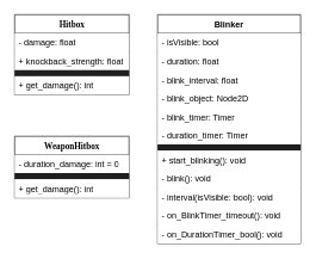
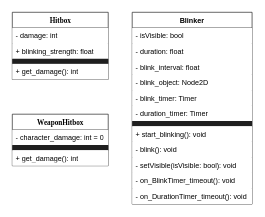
  <mxCell id="0" />
  <mxCell id="1" parent="0" />
  <mxCell id="2" value="Hitbox" style="swimlane;html=1;fontStyle=1;align=center;verticalAlign=top;childLayout=stackLayout;horizontal=1;startSize=26;horizontalStack=0;resizeParent=1;resizeLast=0;collapsible=1;marginBottom=0;swimlaneFillColor=#ffffff;rounded=0;shadow=0;comic=0;labelBackgroundColor=none;strokeWidth=1;fillColor=default;fontFamily=Verdana;fontSize=12" parent="1" vertex="1"><mxGeometry x="20" y="20" width="160" height="112" as="geometry"><mxRectangle x="30" y="90" width="80" height="30" as="alternateBounds" /></mxGeometry></mxCell>
- <mxCell id="3" value="- damage: float&lt;br&gt;" style="text;html=1;strokeColor=none;fillColor=default;align=left;verticalAlign=top;spacingLeft=4;spacingRight=4;whiteSpace=wrap;overflow=hidden;rotatable=0;points=[[0,0.5],[1,0.5]];portConstraint=eastwest;" parent="2" vertex="1"><mxGeometry y="26" width="160" height="26" as="geometry" /></mxCell>
- <mxCell id="4" value="+ knockback_strength: float" style="text;html=1;strokeColor=none;fillColor=default;align=left;verticalAlign=top;spacingLeft=4;spacingRight=4;whiteSpace=wrap;overflow=hidden;rotatable=0;points=[[0,0.5],[1,0.5]];portConstraint=eastwest;" parent="2" vertex="1"><mxGeometry y="52" width="160" height="26" as="geometry" /></mxCell>
+ <mxCell id="3" value="- damage: int&lt;br&gt;" style="text;html=1;strokeColor=none;fillColor=default;align=left;verticalAlign=top;spacingLeft=4;spacingRight=4;whiteSpace=wrap;overflow=hidden;rotatable=0;points=[[0,0.5],[1,0.5]];portConstraint=eastwest;" parent="2" vertex="1"><mxGeometry y="26" width="160" height="26" as="geometry" /></mxCell>
+ <mxCell id="4" value="+ blinking_strength: float" style="text;html=1;strokeColor=none;fillColor=default;align=left;verticalAlign=top;spacingLeft=4;spacingRight=4;whiteSpace=wrap;overflow=hidden;rotatable=0;points=[[0,0.5],[1,0.5]];portConstraint=eastwest;" parent="2" vertex="1"><mxGeometry y="52" width="160" height="26" as="geometry" /></mxCell>
  <mxCell id="5" value="" style="line;html=1;strokeWidth=9;align=left;verticalAlign=middle;spacingTop=-1;spacingLeft=3;spacingRight=3;rotatable=0;labelPosition=right;points=[];portConstraint=eastwest;strokeColor=#1F1F1F;" parent="2" vertex="1"><mxGeometry y="78" width="160" height="8" as="geometry" /></mxCell>
  <mxCell id="6" value="+ get_damage(): int" style="text;html=1;strokeColor=none;fillColor=default;align=left;verticalAlign=top;spacingLeft=4;spacingRight=4;whiteSpace=wrap;overflow=hidden;rotatable=0;points=[[0,0.5],[1,0.5]];portConstraint=eastwest;" parent="2" vertex="1"><mxGeometry y="86" width="160" height="26" as="geometry" /></mxCell>
  <mxCell id="7" value="WeaponHitbox" style="swimlane;html=1;fontStyle=1;align=center;verticalAlign=top;childLayout=stackLayout;horizontal=1;startSize=26;horizontalStack=0;resizeParent=1;resizeLast=0;collapsible=1;marginBottom=0;swimlaneFillColor=#ffffff;rounded=0;shadow=0;comic=0;labelBackgroundColor=none;strokeWidth=1;fillColor=default;fontFamily=Verdana;fontSize=12" vertex="1" parent="1"><mxGeometry x="20" y="190" width="160" height="86" as="geometry" /></mxCell>
- <mxCell id="8" value="- duration_damage: int = 0" style="text;html=1;strokeColor=none;fillColor=default;align=left;verticalAlign=top;spacingLeft=4;spacingRight=4;whiteSpace=wrap;overflow=hidden;rotatable=0;points=[[0,0.5],[1,0.5]];portConstraint=eastwest;" vertex="1" parent="7"><mxGeometry y="26" width="160" height="26" as="geometry" /></mxCell>
+ <mxCell id="8" value="- character_damage: int = 0" style="text;html=1;strokeColor=none;fillColor=default;align=left;verticalAlign=top;spacingLeft=4;spacingRight=4;whiteSpace=wrap;overflow=hidden;rotatable=0;points=[[0,0.5],[1,0.5]];portConstraint=eastwest;" vertex="1" parent="7"><mxGeometry y="26" width="160" height="26" as="geometry" /></mxCell>
  <mxCell id="9" value="" style="line;html=1;strokeWidth=9;align=left;verticalAlign=middle;spacingTop=-1;spacingLeft=3;spacingRight=3;rotatable=0;labelPosition=right;points=[];portConstraint=eastwest;strokeColor=#1F1F1F;" vertex="1" parent="7"><mxGeometry y="52" width="160" height="8" as="geometry" /></mxCell>
  <mxCell id="10" value="+ get_damage(): int" style="text;html=1;strokeColor=none;fillColor=default;align=left;verticalAlign=top;spacingLeft=4;spacingRight=4;whiteSpace=wrap;overflow=hidden;rotatable=0;points=[[0,0.5],[1,0.5]];portConstraint=eastwest;" vertex="1" parent="7"><mxGeometry y="60" width="160" height="26" as="geometry" /></mxCell>
  <mxCell id="11" value="Blinker" style="swimlane;fontStyle=1;align=center;verticalAlign=top;childLayout=stackLayout;horizontal=1;startSize=26;horizontalStack=0;resizeParent=1;resizeParentMax=0;resizeLast=0;collapsible=1;marginBottom=0;" vertex="1" parent="1"><mxGeometry x="220" y="20" width="200" height="320" as="geometry" /></mxCell>
  <mxCell id="12" value="- isVisible: bool" style="text;strokeColor=none;fillColor=default;align=left;verticalAlign=top;spacingLeft=4;spacingRight=4;overflow=hidden;rotatable=0;points=[[0,0.5],[1,0.5]];portConstraint=eastwest;" vertex="1" parent="11"><mxGeometry y="26" width="200" height="26" as="geometry" /></mxCell>
  <mxCell id="13" value="- duration: float" style="text;strokeColor=none;fillColor=default;align=left;verticalAlign=top;spacingLeft=4;spacingRight=4;overflow=hidden;rotatable=0;points=[[0,0.5],[1,0.5]];portConstraint=eastwest;" vertex="1" parent="11"><mxGeometry y="52" width="200" height="26" as="geometry" /></mxCell>
  <mxCell id="14" value="- blink_interval: float" style="text;strokeColor=none;fillColor=default;align=left;verticalAlign=top;spacingLeft=4;spacingRight=4;overflow=hidden;rotatable=0;points=[[0,0.5],[1,0.5]];portConstraint=eastwest;" vertex="1" parent="11"><mxGeometry y="78" width="200" height="26" as="geometry" /></mxCell>
  <mxCell id="15" value="- blink_object: Node2D" style="text;strokeColor=none;fillColor=default;align=left;verticalAlign=top;spacingLeft=4;spacingRight=4;overflow=hidden;rotatable=0;points=[[0,0.5],[1,0.5]];portConstraint=eastwest;" vertex="1" parent="11"><mxGeometry y="104" width="200" height="26" as="geometry" /></mxCell>
  <mxCell id="16" value="- blink_timer: Timer" style="text;strokeColor=none;fillColor=default;align=left;verticalAlign=top;spacingLeft=4;spacingRight=4;overflow=hidden;rotatable=0;points=[[0,0.5],[1,0.5]];portConstraint=eastwest;" vertex="1" parent="11"><mxGeometry y="130" width="200" height="26" as="geometry" /></mxCell>
  <mxCell id="17" value="- duration_timer: Timer" style="text;strokeColor=none;fillColor=default;align=left;verticalAlign=top;spacingLeft=4;spacingRight=4;overflow=hidden;rotatable=0;points=[[0,0.5],[1,0.5]];portConstraint=eastwest;" vertex="1" parent="11"><mxGeometry y="156" width="200" height="26" as="geometry" /></mxCell>
  <mxCell id="18" value="" style="line;strokeWidth=9;fillColor=default;align=left;verticalAlign=middle;spacingTop=-1;spacingLeft=3;spacingRight=3;rotatable=0;labelPosition=right;points=[];portConstraint=eastwest;strokeColor=#1F1F1F;" vertex="1" parent="11"><mxGeometry y="182" width="200" height="8" as="geometry" /></mxCell>
  <mxCell id="19" value="+ start_blinking(): void" style="text;strokeColor=none;fillColor=default;align=left;verticalAlign=top;spacingLeft=4;spacingRight=4;overflow=hidden;rotatable=0;points=[[0,0.5],[1,0.5]];portConstraint=eastwest;" vertex="1" parent="11"><mxGeometry y="190" width="200" height="26" as="geometry" /></mxCell>
  <mxCell id="20" value="- blink(): void" style="text;strokeColor=none;fillColor=default;align=left;verticalAlign=top;spacingLeft=4;spacingRight=4;overflow=hidden;rotatable=0;points=[[0,0.5],[1,0.5]];portConstraint=eastwest;" vertex="1" parent="11"><mxGeometry y="216" width="200" height="26" as="geometry" /></mxCell>
- <mxCell id="21" value="- interval(isVisible: bool): void" style="text;strokeColor=none;fillColor=default;align=left;verticalAlign=top;spacingLeft=4;spacingRight=4;overflow=hidden;rotatable=0;points=[[0,0.5],[1,0.5]];portConstraint=eastwest;" vertex="1" parent="11"><mxGeometry y="242" width="200" height="26" as="geometry" /></mxCell>
+ <mxCell id="21" value="- setVisible(isVisible: bool): void" style="text;strokeColor=none;fillColor=default;align=left;verticalAlign=top;spacingLeft=4;spacingRight=4;overflow=hidden;rotatable=0;points=[[0,0.5],[1,0.5]];portConstraint=eastwest;" vertex="1" parent="11"><mxGeometry y="242" width="200" height="26" as="geometry" /></mxCell>
  <mxCell id="22" value="- on_BlinkTimer_timeout(): void" style="text;strokeColor=none;fillColor=default;align=left;verticalAlign=top;spacingLeft=4;spacingRight=4;overflow=hidden;rotatable=0;points=[[0,0.5],[1,0.5]];portConstraint=eastwest;" vertex="1" parent="11"><mxGeometry y="268" width="200" height="26" as="geometry" /></mxCell>
- <mxCell id="23" value="- on_DurationTimer_bool(): void" style="text;strokeColor=none;fillColor=default;align=left;verticalAlign=top;spacingLeft=4;spacingRight=4;overflow=hidden;rotatable=0;points=[[0,0.5],[1,0.5]];portConstraint=eastwest;" vertex="1" parent="11"><mxGeometry y="294" width="200" height="26" as="geometry" /></mxCell>
+ <mxCell id="23" value="- on_DurationTimer_timeout(): void" style="text;strokeColor=none;fillColor=default;align=left;verticalAlign=top;spacingLeft=4;spacingRight=4;overflow=hidden;rotatable=0;points=[[0,0.5],[1,0.5]];portConstraint=eastwest;" vertex="1" parent="11"><mxGeometry y="294" width="200" height="26" as="geometry" /></mxCell>
